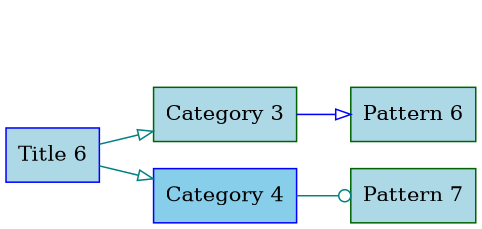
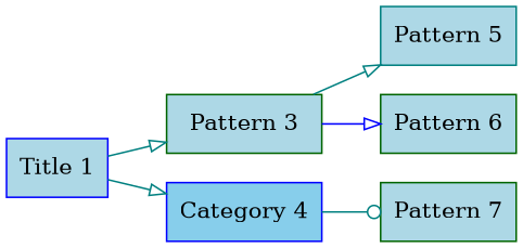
  digraph {
    rankdir=LR
    node [color=darkgreen fillcolor=lightblue shape=box style=filled]
    edge [arrowhead=onormal color=teal]
-   "Title 1" [color=blue label="Title 6"]
-   "Category 3"
+   "Title 1" [color=blue]
+   "Category 3" [label="Pattern 3"]
    "Category 4" [color=blue fillcolor=skyblue]
+   "Pattern 5" [color=teal]
    "Pattern 6"
    "Pattern 7"
    "Title 1" -> "Category 3"
    "Title 1" -> "Category 4"
+   "Category 3" -> "Pattern 5"
    "Category 3" -> "Pattern 6" [color=blue]
    "Category 4" -> "Pattern 7" [arrowhead=odot]
  }
